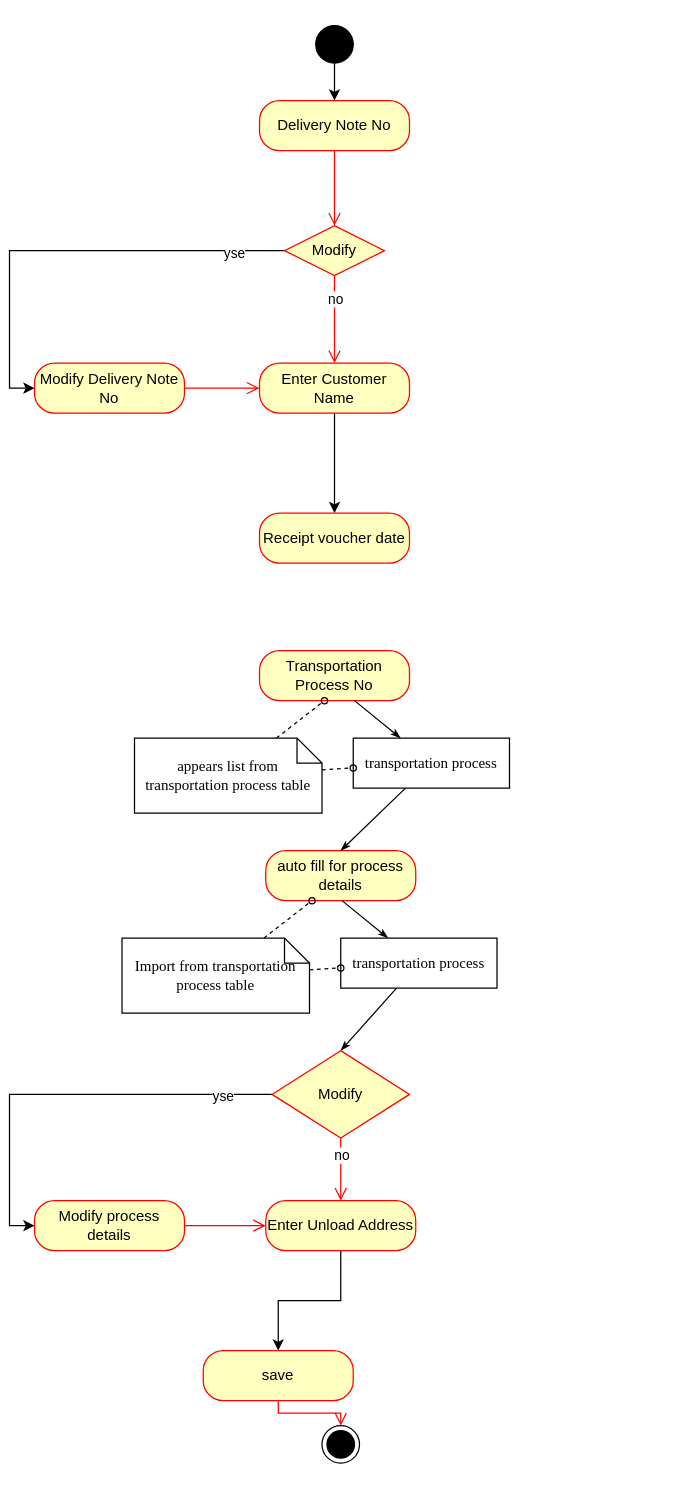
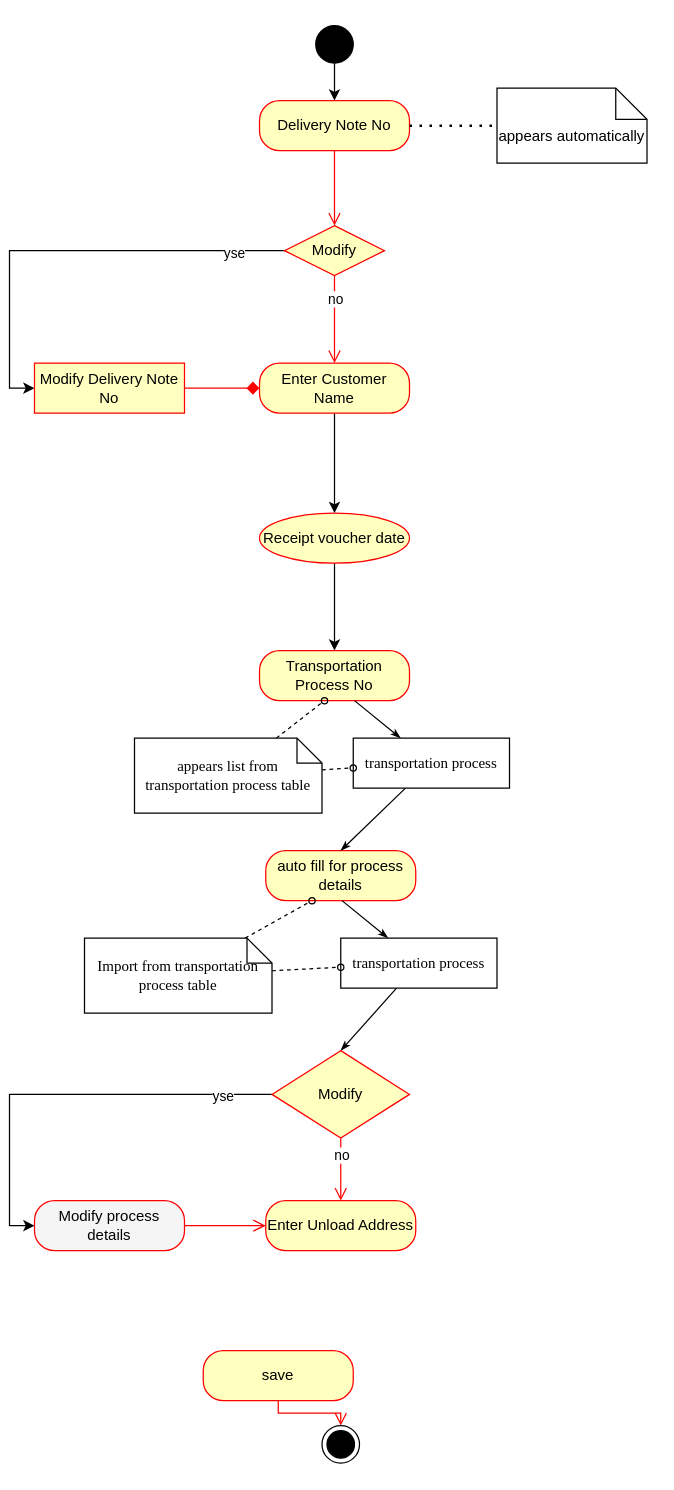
  <mxCell id="0" />
  <mxCell id="1" parent="0" />
  <mxCell id="2" value="" style="edgeStyle=orthogonalEdgeStyle;rounded=0;orthogonalLoop=1;jettySize=auto;html=1;" edge="1" parent="1" source="3" target="4"><mxGeometry relative="1" as="geometry" /></mxCell>
  <mxCell id="3" value="" style="ellipse;fillColor=strokeColor;html=1;" vertex="1" parent="1"><mxGeometry x="245" y="20" width="30" height="30" as="geometry" /></mxCell>
  <mxCell id="4" value="Delivery Note No" style="rounded=1;whiteSpace=wrap;html=1;arcSize=40;fontColor=#000000;fillColor=#ffffc0;strokeColor=#ff0000;" vertex="1" parent="1"><mxGeometry x="200" y="80" width="120" height="40" as="geometry" /></mxCell>
  <mxCell id="5" value="" style="edgeStyle=orthogonalEdgeStyle;html=1;verticalAlign=bottom;endArrow=open;endSize=8;strokeColor=#ff0000;rounded=0;entryX=0.5;entryY=0;entryDx=0;entryDy=0;" edge="1" parent="1" source="4" target="12"><mxGeometry relative="1" as="geometry"><mxPoint x="265" y="180" as="targetPoint" /></mxGeometry></mxCell>
  <mxCell id="6" value="" style="edgeStyle=orthogonalEdgeStyle;rounded=0;orthogonalLoop=1;jettySize=auto;html=1;" edge="1" parent="1" source="7" target="18"><mxGeometry relative="1" as="geometry" /></mxCell>
  <mxCell id="7" value="Enter Customer Name" style="rounded=1;whiteSpace=wrap;html=1;arcSize=40;fontColor=#000000;fillColor=#ffffc0;strokeColor=#ff0000;" vertex="1" parent="1"><mxGeometry x="200" y="290" width="120" height="40" as="geometry" /></mxCell>
+ <mxCell id="8" value="appears automatically" style="shape=note2;boundedLbl=1;whiteSpace=wrap;html=1;size=25;verticalAlign=top;align=center;" vertex="1" parent="1"><mxGeometry x="390" y="70" width="120" height="60" as="geometry" /></mxCell>
+ <mxCell id="9" value="" style="endArrow=none;dashed=1;html=1;dashPattern=1 3;strokeWidth=2;rounded=0;entryX=0;entryY=0.5;entryDx=0;entryDy=0;entryPerimeter=0;exitX=1;exitY=0.5;exitDx=0;exitDy=0;" edge="1" parent="1" source="4" target="8"><mxGeometry width="50" height="50" relative="1" as="geometry"><mxPoint x="340" y="250" as="sourcePoint" /><mxPoint x="390" y="200" as="targetPoint" /></mxGeometry></mxCell>
  <mxCell id="10" value="" style="edgeStyle=orthogonalEdgeStyle;rounded=0;orthogonalLoop=1;jettySize=auto;html=1;entryX=0;entryY=0.5;entryDx=0;entryDy=0;" edge="1" parent="1" source="12" target="15"><mxGeometry relative="1" as="geometry"><mxPoint x="100" y="250" as="targetPoint" /></mxGeometry></mxCell>
  <mxCell id="11" value="yse" style="edgeLabel;html=1;align=center;verticalAlign=middle;resizable=0;points=[];" vertex="1" connectable="0" parent="10"><mxGeometry x="-0.763" y="1" relative="1" as="geometry"><mxPoint as="offset" /></mxGeometry></mxCell>
  <mxCell id="12" value="Modify" style="rhombus;whiteSpace=wrap;html=1;fontColor=#000000;fillColor=#ffffc0;strokeColor=#ff0000;" vertex="1" parent="1"><mxGeometry x="220" y="180" width="80" height="40" as="geometry" /></mxCell>
  <mxCell id="13" value="" style="edgeStyle=orthogonalEdgeStyle;html=1;align=left;verticalAlign=bottom;endArrow=open;endSize=8;strokeColor=#ff0000;rounded=0;entryX=0.5;entryY=0;entryDx=0;entryDy=0;exitX=0.5;exitY=1;exitDx=0;exitDy=0;" edge="1" parent="1" source="12" target="7"><mxGeometry x="-1" relative="1" as="geometry"><mxPoint x="-60" y="220" as="targetPoint" /><mxPoint x="220" y="230" as="sourcePoint" /></mxGeometry></mxCell>
  <mxCell id="14" value="no" style="edgeLabel;html=1;align=center;verticalAlign=middle;resizable=0;points=[];" vertex="1" connectable="0" parent="13"><mxGeometry x="-0.498" relative="1" as="geometry"><mxPoint as="offset" /></mxGeometry></mxCell>
- <mxCell id="15" value="Modify Delivery Note No" style="rounded=1;whiteSpace=wrap;html=1;arcSize=40;fontColor=#000000;fillColor=#ffffc0;strokeColor=#ff0000;" vertex="1" parent="1"><mxGeometry x="20" y="290" width="120" height="40" as="geometry" /></mxCell>
- <mxCell id="16" value="" style="edgeStyle=orthogonalEdgeStyle;html=1;verticalAlign=bottom;endArrow=open;endSize=8;strokeColor=#ff0000;rounded=0;entryX=0;entryY=0.5;entryDx=0;entryDy=0;" edge="1" parent="1" source="15" target="7"><mxGeometry relative="1" as="geometry"><mxPoint x="0" y="370" as="targetPoint" /></mxGeometry></mxCell>
- <mxCell id="18" value="Receipt voucher date" style="rounded=1;whiteSpace=wrap;html=1;arcSize=40;fontColor=#000000;fillColor=#ffffc0;strokeColor=#ff0000;" vertex="1" parent="1"><mxGeometry x="200" y="410" width="120" height="40" as="geometry" /></mxCell>
+ <mxCell id="15" value="Modify Delivery Note No" style="whiteSpace=wrap;html=1;arcSize=40;fontColor=#000000;fillColor=#ffffc0;strokeColor=#ff0000;rounded=0;" vertex="1" parent="1"><mxGeometry x="20" y="290" width="120" height="40" as="geometry" /></mxCell>
+ <mxCell id="16" value="" style="edgeStyle=orthogonalEdgeStyle;html=1;verticalAlign=bottom;endArrow=diamond;endSize=8;strokeColor=#ff0000;rounded=0;entryX=0;entryY=0.5;entryDx=0;entryDy=0;" edge="1" parent="1" source="15" target="7"><mxGeometry relative="1" as="geometry"><mxPoint x="0" y="370" as="targetPoint" /></mxGeometry></mxCell>
+ <mxCell id="17" value="" style="edgeStyle=orthogonalEdgeStyle;rounded=0;orthogonalLoop=1;jettySize=auto;html=1;" edge="1" parent="1" source="18" target="19"><mxGeometry relative="1" as="geometry" /></mxCell>
+ <mxCell id="18" value="Receipt voucher date" style="ellipse;whiteSpace=wrap;html=1;arcSize=40;fontColor=#000000;fillColor=#ffffc0;strokeColor=#ff0000;" vertex="1" parent="1"><mxGeometry x="200" y="410" width="120" height="40" as="geometry" /></mxCell>
  <mxCell id="19" value="Transportation Process No" style="rounded=1;whiteSpace=wrap;html=1;arcSize=40;fontColor=#000000;fillColor=#ffffc0;strokeColor=#ff0000;" vertex="1" parent="1"><mxGeometry x="200" y="520" width="120" height="40" as="geometry" /></mxCell>
  <mxCell id="20" value="auto fill for process details" style="rounded=1;whiteSpace=wrap;html=1;arcSize=40;fontColor=#000000;fillColor=#ffffc0;strokeColor=#ff0000;" vertex="1" parent="1"><mxGeometry x="205" y="680" width="120" height="40" as="geometry" /></mxCell>
  <mxCell id="21" style="edgeStyle=none;rounded=0;html=1;labelBackgroundColor=none;startArrow=none;startFill=0;startSize=5;endArrow=classicThin;endFill=1;endSize=5;jettySize=auto;orthogonalLoop=1;strokeWidth=1;fontFamily=Verdana;fontSize=12" edge="1" parent="1" target="23"><mxGeometry relative="1" as="geometry"><mxPoint x="276" y="560" as="sourcePoint" /></mxGeometry></mxCell>
  <mxCell id="22" style="edgeStyle=none;rounded=0;html=1;labelBackgroundColor=none;startArrow=none;startFill=0;startSize=5;endArrow=classicThin;endFill=1;endSize=5;jettySize=auto;orthogonalLoop=1;strokeWidth=1;fontFamily=Verdana;fontSize=12;entryX=0.5;entryY=0;entryDx=0;entryDy=0;" edge="1" parent="1" source="23" target="20"><mxGeometry relative="1" as="geometry"><mxPoint x="290" y="660" as="targetPoint" /></mxGeometry></mxCell>
  <mxCell id="23" value="transportation process" style="rounded=0;whiteSpace=wrap;html=1;shadow=0;comic=0;labelBackgroundColor=none;strokeWidth=1;fontFamily=Verdana;fontSize=12;align=center;arcSize=50;" vertex="1" parent="1"><mxGeometry x="275" y="590" width="125" height="40" as="geometry" /></mxCell>
  <mxCell id="24" style="edgeStyle=none;rounded=0;html=1;dashed=1;labelBackgroundColor=none;startArrow=none;startFill=0;startSize=5;endArrow=oval;endFill=0;endSize=5;jettySize=auto;orthogonalLoop=1;strokeWidth=1;fontFamily=Verdana;fontSize=12" edge="1" parent="1" source="26"><mxGeometry relative="1" as="geometry"><mxPoint x="252" y="560" as="targetPoint" /></mxGeometry></mxCell>
  <mxCell id="25" style="edgeStyle=none;rounded=0;html=1;dashed=1;labelBackgroundColor=none;startArrow=none;startFill=0;startSize=5;endArrow=oval;endFill=0;endSize=5;jettySize=auto;orthogonalLoop=1;strokeWidth=1;fontFamily=Verdana;fontSize=12" edge="1" parent="1" source="26" target="23"><mxGeometry relative="1" as="geometry" /></mxCell>
  <mxCell id="26" value="appears list from transportation process table" style="shape=note;whiteSpace=wrap;html=1;rounded=0;shadow=0;comic=0;labelBackgroundColor=none;strokeWidth=1;fontFamily=Verdana;fontSize=12;align=center;size=20;" vertex="1" parent="1"><mxGeometry x="100" y="590" width="150" height="60" as="geometry" /></mxCell>
  <mxCell id="27" style="edgeStyle=none;rounded=0;html=1;labelBackgroundColor=none;startArrow=none;startFill=0;startSize=5;endArrow=classicThin;endFill=1;endSize=5;jettySize=auto;orthogonalLoop=1;strokeWidth=1;fontFamily=Verdana;fontSize=12" edge="1" parent="1" target="29"><mxGeometry relative="1" as="geometry"><mxPoint x="266" y="720" as="sourcePoint" /></mxGeometry></mxCell>
  <mxCell id="28" style="edgeStyle=none;rounded=0;html=1;labelBackgroundColor=none;startArrow=none;startFill=0;startSize=5;endArrow=classicThin;endFill=1;endSize=5;jettySize=auto;orthogonalLoop=1;strokeWidth=1;fontFamily=Verdana;fontSize=12;entryX=0.5;entryY=0;entryDx=0;entryDy=0;" edge="1" parent="1" source="29" target="37"><mxGeometry relative="1" as="geometry"><mxPoint x="255" y="840" as="targetPoint" /></mxGeometry></mxCell>
  <mxCell id="29" value="transportation process" style="rounded=0;whiteSpace=wrap;html=1;shadow=0;comic=0;labelBackgroundColor=none;strokeWidth=1;fontFamily=Verdana;fontSize=12;align=center;arcSize=50;" vertex="1" parent="1"><mxGeometry x="265" y="750" width="125" height="40" as="geometry" /></mxCell>
  <mxCell id="30" style="edgeStyle=none;rounded=0;html=1;dashed=1;labelBackgroundColor=none;startArrow=none;startFill=0;startSize=5;endArrow=oval;endFill=0;endSize=5;jettySize=auto;orthogonalLoop=1;strokeWidth=1;fontFamily=Verdana;fontSize=12" edge="1" parent="1" source="32"><mxGeometry relative="1" as="geometry"><mxPoint x="242" y="720" as="targetPoint" /></mxGeometry></mxCell>
  <mxCell id="31" style="edgeStyle=none;rounded=0;html=1;dashed=1;labelBackgroundColor=none;startArrow=none;startFill=0;startSize=5;endArrow=oval;endFill=0;endSize=5;jettySize=auto;orthogonalLoop=1;strokeWidth=1;fontFamily=Verdana;fontSize=12" edge="1" parent="1" source="32" target="29"><mxGeometry relative="1" as="geometry" /></mxCell>
- <mxCell id="32" value="Import from transportation process table" style="shape=note;whiteSpace=wrap;html=1;rounded=0;shadow=0;comic=0;labelBackgroundColor=none;strokeWidth=1;fontFamily=Verdana;fontSize=12;align=center;size=20;" vertex="1" parent="1"><mxGeometry x="90" y="750" width="150" height="60" as="geometry" /></mxCell>
- <mxCell id="33" value="" style="edgeStyle=orthogonalEdgeStyle;rounded=0;orthogonalLoop=1;jettySize=auto;html=1;" edge="1" parent="1" source="34" target="42"><mxGeometry relative="1" as="geometry" /></mxCell>
+ <mxCell id="32" value="Import from transportation process table" style="shape=note;whiteSpace=wrap;html=1;rounded=0;shadow=0;comic=0;labelBackgroundColor=none;strokeWidth=1;fontFamily=Verdana;fontSize=12;align=center;size=20;" vertex="1" parent="1"><mxGeometry x="60" y="750" width="150" height="60" as="geometry" /></mxCell>
  <mxCell id="34" value="Enter Unload Address" style="rounded=1;whiteSpace=wrap;html=1;arcSize=40;fontColor=#000000;fillColor=#ffffc0;strokeColor=#ff0000;" vertex="1" parent="1"><mxGeometry x="205" y="960" width="120" height="40" as="geometry" /></mxCell>
  <mxCell id="35" value="" style="edgeStyle=orthogonalEdgeStyle;rounded=0;orthogonalLoop=1;jettySize=auto;html=1;entryX=0;entryY=0.5;entryDx=0;entryDy=0;" edge="1" parent="1" source="37" target="40"><mxGeometry relative="1" as="geometry"><mxPoint x="90" y="910" as="targetPoint" /></mxGeometry></mxCell>
  <mxCell id="36" value="yse" style="edgeLabel;html=1;align=center;verticalAlign=middle;resizable=0;points=[];" vertex="1" connectable="0" parent="35"><mxGeometry x="-0.763" y="1" relative="1" as="geometry"><mxPoint as="offset" /></mxGeometry></mxCell>
  <mxCell id="37" value="Modify" style="rhombus;whiteSpace=wrap;html=1;fontColor=#000000;fillColor=#ffffc0;strokeColor=#ff0000;" vertex="1" parent="1"><mxGeometry x="210" y="840" width="110" height="70" as="geometry" /></mxCell>
  <mxCell id="38" value="" style="edgeStyle=orthogonalEdgeStyle;html=1;align=left;verticalAlign=bottom;endArrow=open;endSize=8;strokeColor=#ff0000;rounded=0;entryX=0.5;entryY=0;entryDx=0;entryDy=0;exitX=0.5;exitY=1;exitDx=0;exitDy=0;" edge="1" parent="1" source="37" target="34"><mxGeometry x="-1" relative="1" as="geometry"><mxPoint x="-70" y="880" as="targetPoint" /><mxPoint x="210" y="890" as="sourcePoint" /></mxGeometry></mxCell>
  <mxCell id="39" value="no" style="edgeLabel;html=1;align=center;verticalAlign=middle;resizable=0;points=[];" vertex="1" connectable="0" parent="38"><mxGeometry x="-0.498" relative="1" as="geometry"><mxPoint as="offset" /></mxGeometry></mxCell>
- <mxCell id="40" value="Modify process details" style="rounded=1;whiteSpace=wrap;html=1;arcSize=40;fontColor=#000000;fillColor=#ffffc0;strokeColor=#ff0000;" vertex="1" parent="1"><mxGeometry x="20" y="960" width="120" height="40" as="geometry" /></mxCell>
+ <mxCell id="40" value="Modify process details" style="rounded=1;whiteSpace=wrap;html=1;arcSize=40;fontColor=#000000;fillColor=#f5f5f5;strokeColor=#ff0000;" vertex="1" parent="1"><mxGeometry x="20" y="960" width="120" height="40" as="geometry" /></mxCell>
  <mxCell id="41" value="" style="edgeStyle=orthogonalEdgeStyle;html=1;verticalAlign=bottom;endArrow=open;endSize=8;strokeColor=#ff0000;rounded=0;entryX=0;entryY=0.5;entryDx=0;entryDy=0;" edge="1" parent="1" source="40" target="34"><mxGeometry relative="1" as="geometry"><mxPoint x="-10" y="1030" as="targetPoint" /></mxGeometry></mxCell>
  <mxCell id="42" value="save" style="rounded=1;whiteSpace=wrap;html=1;arcSize=40;fontColor=#000000;fillColor=#ffffc0;strokeColor=#ff0000;" vertex="1" parent="1"><mxGeometry x="155" y="1080" width="120" height="40" as="geometry" /></mxCell>
  <mxCell id="43" value="" style="edgeStyle=orthogonalEdgeStyle;html=1;verticalAlign=bottom;endArrow=open;endSize=8;strokeColor=#ff0000;rounded=0;entryX=0.5;entryY=0;entryDx=0;entryDy=0;" edge="1" source="42" parent="1" target="44"><mxGeometry relative="1" as="geometry"><mxPoint x="265" y="1150" as="targetPoint" /></mxGeometry></mxCell>
  <mxCell id="44" value="" style="ellipse;html=1;shape=endState;fillColor=strokeColor;" vertex="1" parent="1"><mxGeometry x="250" y="1140" width="30" height="30" as="geometry" /></mxCell>
